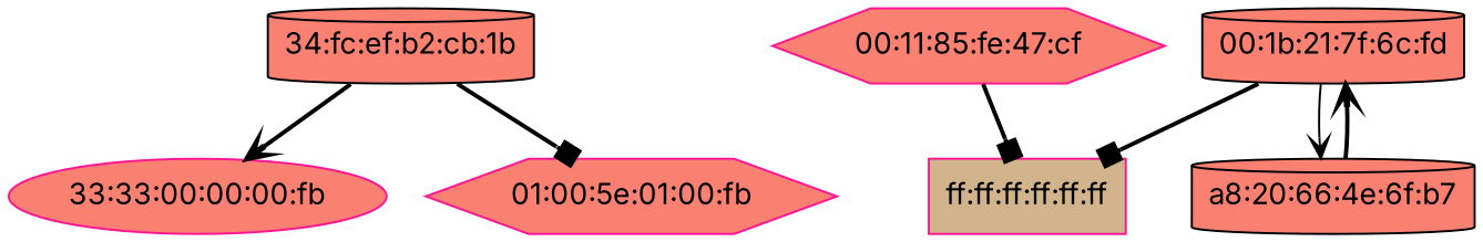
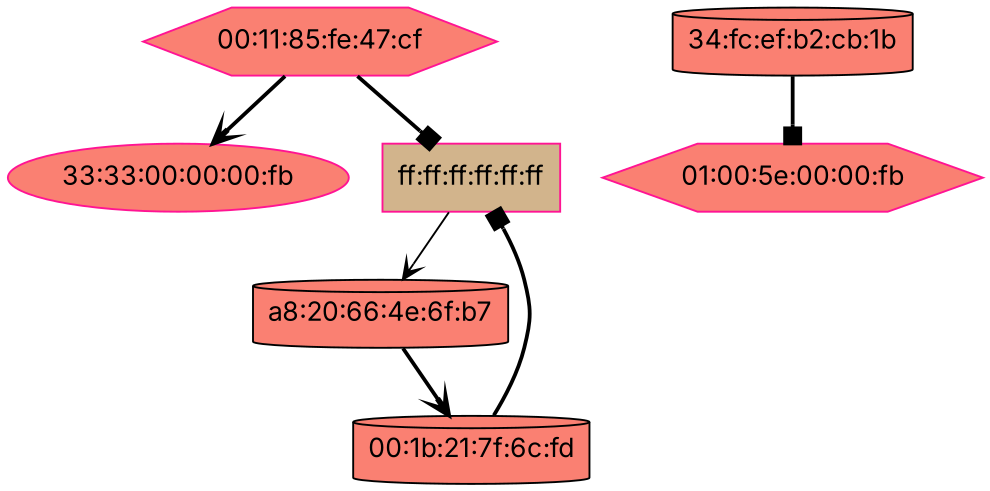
  digraph {
    fontname=Inter
    node [color=deeppink fillcolor=salmon fontname=Inter shape=cylinder style=filled]
    edge [arrowhead=vee fontname=Inter style=bold]
    "33:33:00:00:00:fb" [shape=ellipse]
    "34:fc:ef:b2:cb:1b" [color=black]
-   "01:00:5e:00:00:fb" [shape=hexagon label="01:00:5e:01:00:fb"]
+   "01:00:5e:00:00:fb" [shape=hexagon]
    "ff:ff:ff:ff:ff:ff" [fillcolor=tan shape=box]
    "00:1b:21:7f:6c:fd" [color=black]
    "a8:20:66:4e:6f:b7" [color=black]
    "00:11:85:fe:47:cf" [shape=hexagon]
-   "34:fc:ef:b2:cb:1b" -> "33:33:00:00:00:fb"
+   "00:11:85:fe:47:cf" -> "33:33:00:00:00:fb"
    "34:fc:ef:b2:cb:1b" -> "01:00:5e:00:00:fb" [arrowhead=box]
    "00:1b:21:7f:6c:fd" -> "ff:ff:ff:ff:ff:ff" [arrowhead=box]
-   "00:1b:21:7f:6c:fd" -> "a8:20:66:4e:6f:b7" [style=solid]
+   "ff:ff:ff:ff:ff:ff" -> "a8:20:66:4e:6f:b7" [style=solid]
    "a8:20:66:4e:6f:b7" -> "00:1b:21:7f:6c:fd"
    "00:11:85:fe:47:cf" -> "ff:ff:ff:ff:ff:ff" [arrowhead=box]
  }
